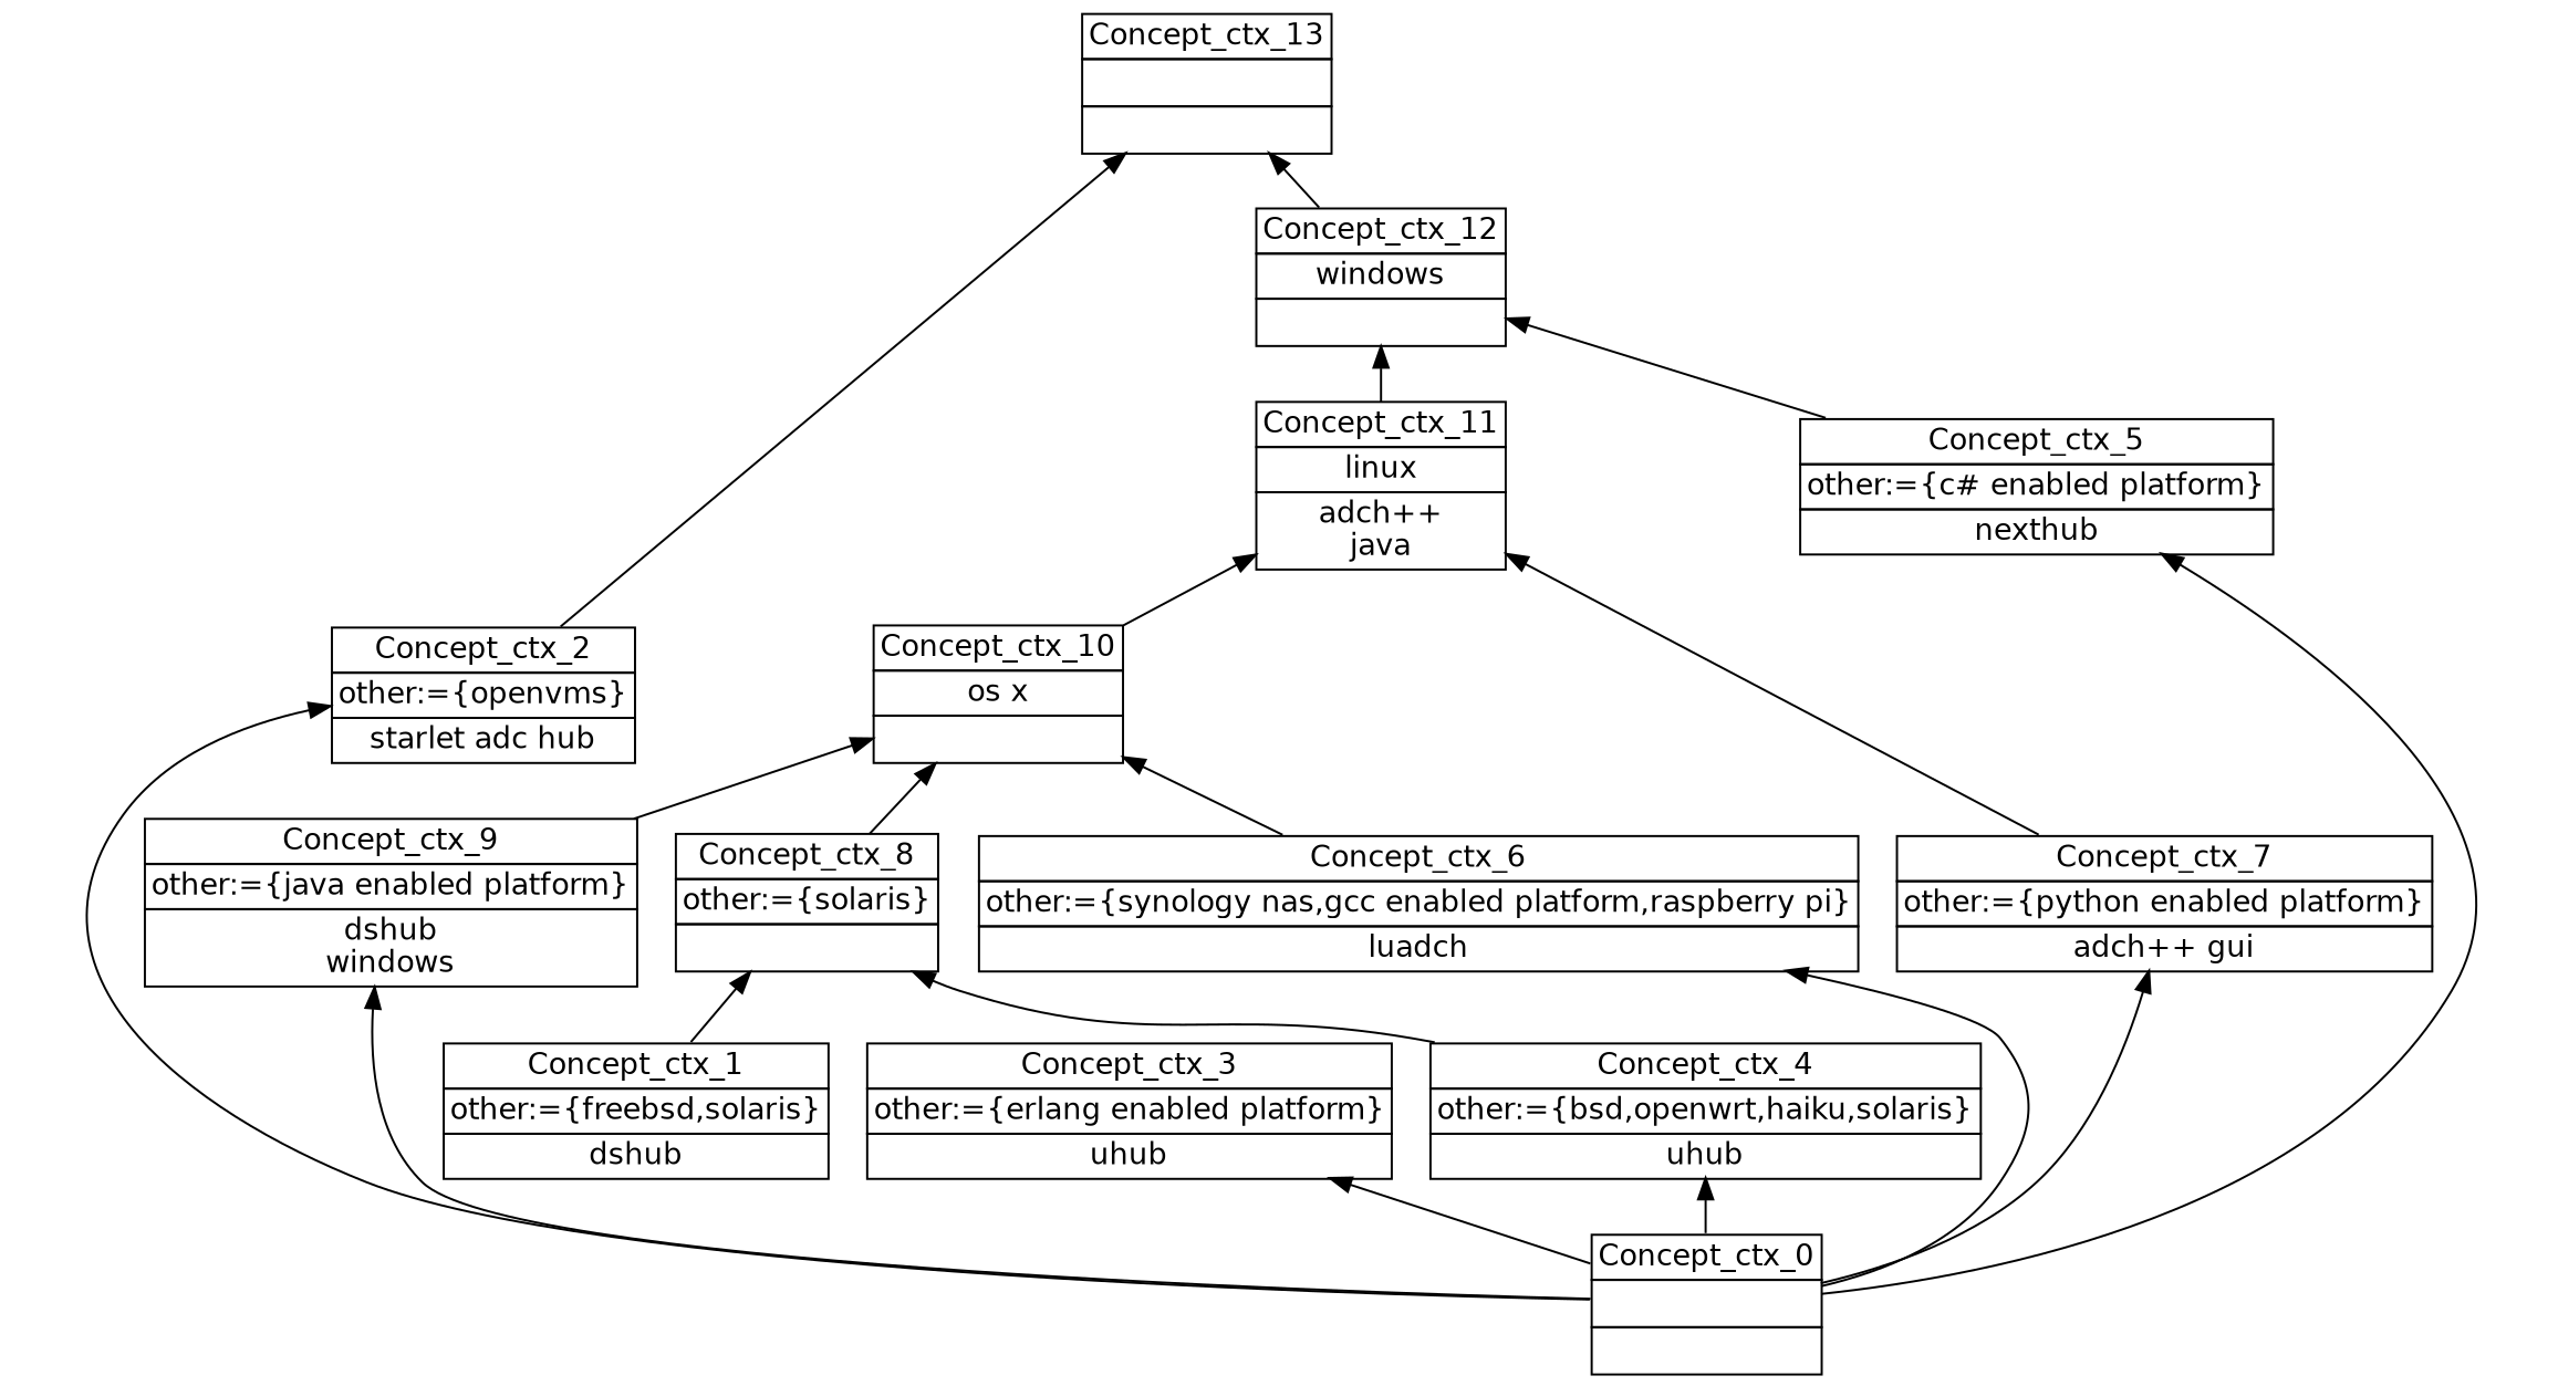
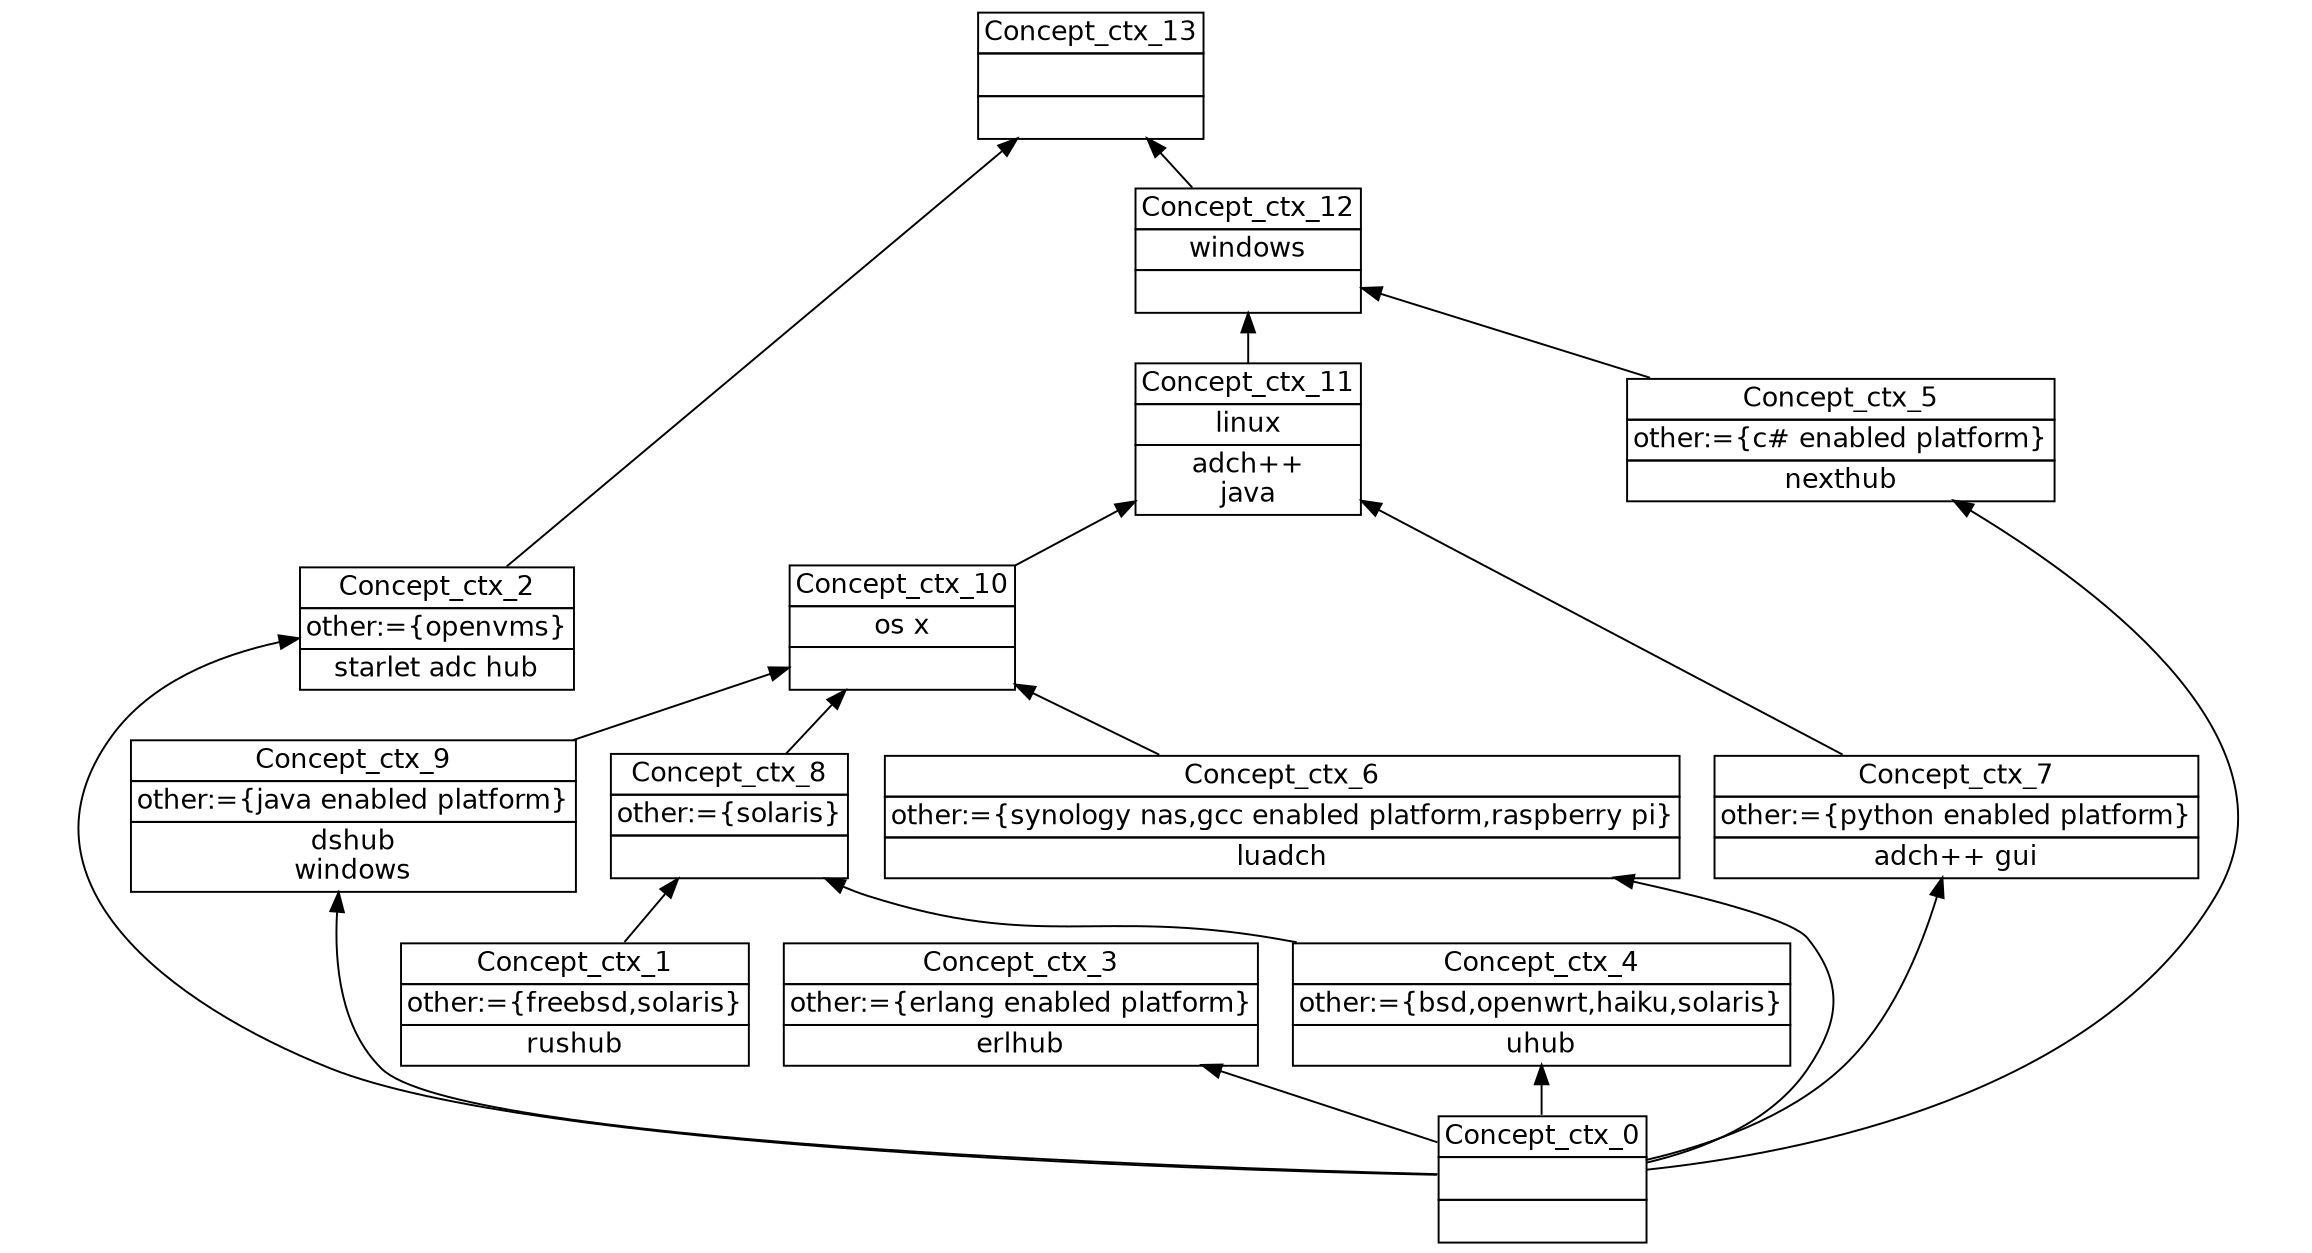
  digraph {
    nodesep=0.2
    rankdir=BT
    ranksep=0.3
    node [fontname="DejaVu Sans" margin="0.03,0.03" shape=none]
    edge [headport=p tailport=p]
    n1 [label=<<table border="0" cellborder="1" cellspacing="0" port="p"><tr><td>Concept_ctx_13</td></tr><tr><td><br/></td></tr><tr><td><br/></td></tr></table>>]
    n2 [label=<<table border="0" cellborder="1" cellspacing="0" port="p"><tr><td>Concept_ctx_12</td></tr><tr><td>windows<br/></td></tr><tr><td><br/></td></tr></table>>]
    n3 [label=<<table border="0" cellborder="1" cellspacing="0" port="p"><tr><td>Concept_ctx_11</td></tr><tr><td>linux<br/></td></tr><tr><td>adch++<br/>java<br/></td></tr></table>>]
    n4 [label=<<table border="0" cellborder="1" cellspacing="0" port="p"><tr><td>Concept_ctx_10</td></tr><tr><td>os x<br/></td></tr><tr><td><br/></td></tr></table>>]
    n5 [label=<<table border="0" cellborder="1" cellspacing="0" port="p"><tr><td>Concept_ctx_9</td></tr><tr><td>other:={java enabled platform}<br/></td></tr><tr><td>dshub<br/>windows<br/></td></tr></table>>]
    n6 [label=<<table border="0" cellborder="1" cellspacing="0" port="p"><tr><td>Concept_ctx_0</td></tr><tr><td><br/></td></tr><tr><td><br/></td></tr></table>>]
    n7 [label=<<table border="0" cellborder="1" cellspacing="0" port="p"><tr><td>Concept_ctx_2</td></tr><tr><td>other:={openvms}<br/></td></tr><tr><td>starlet adc hub<br/></td></tr></table>>]
    n8 [label=<<table border="0" cellborder="1" cellspacing="0" port="p"><tr><td>Concept_ctx_7</td></tr><tr><td>other:={python enabled platform}<br/></td></tr><tr><td>adch++ gui<br/></td></tr></table>>]
    n9 [label=<<table border="0" cellborder="1" cellspacing="0" port="p"><tr><td>Concept_ctx_5</td></tr><tr><td>other:={c# enabled platform}<br/></td></tr><tr><td>nexthub<br/></td></tr></table>>]
-   n10 [label=<<table border="0" cellborder="1" cellspacing="0" port="p"><tr><td>Concept_ctx_3</td></tr><tr><td>other:={erlang enabled platform}<br/></td></tr><tr><td>uhub<br/></td></tr></table>>]
+   n10 [label=<<table border="0" cellborder="1" cellspacing="0" port="p"><tr><td>Concept_ctx_3</td></tr><tr><td>other:={erlang enabled platform}<br/></td></tr><tr><td>erlhub<br/></td></tr></table>>]
    n11 [label=<<table border="0" cellborder="1" cellspacing="0" port="p"><tr><td>Concept_ctx_6</td></tr><tr><td>other:={synology nas,gcc enabled platform,raspberry pi}<br/></td></tr><tr><td>luadch<br/></td></tr></table>>]
    n12 [label=<<table border="0" cellborder="1" cellspacing="0" port="p"><tr><td>Concept_ctx_4</td></tr><tr><td>other:={bsd,openwrt,haiku,solaris}<br/></td></tr><tr><td>uhub<br/></td></tr></table>>]
-   n13 [label=<<table border="0" cellborder="1" cellspacing="0" port="p"><tr><td>Concept_ctx_1</td></tr><tr><td>other:={freebsd,solaris}<br/></td></tr><tr><td>dshub<br/></td></tr></table>>]
+   n13 [label=<<table border="0" cellborder="1" cellspacing="0" port="p"><tr><td>Concept_ctx_1</td></tr><tr><td>other:={freebsd,solaris}<br/></td></tr><tr><td>rushub<br/></td></tr></table>>]
    n14 [label=<<table border="0" cellborder="1" cellspacing="0" port="p"><tr><td>Concept_ctx_8</td></tr><tr><td>other:={solaris}<br/></td></tr><tr><td><br/></td></tr></table>>]
    n2 -> n1
    n3 -> n2
    n4 -> n3
    n5 -> n4
    n6 -> n5
    n6 -> n7
    n6 -> n8
    n6 -> n9
    n6 -> n10
    n6 -> n11
    n6 -> n12
    n7 -> n1
    n8 -> n3
    n9 -> n2
    n11 -> n4
    n12 -> n14
    n13 -> n14
    n14 -> n4
  }
